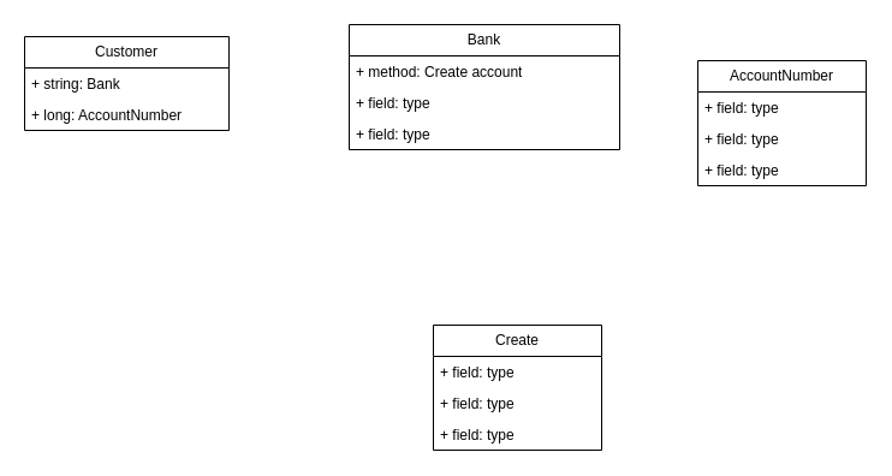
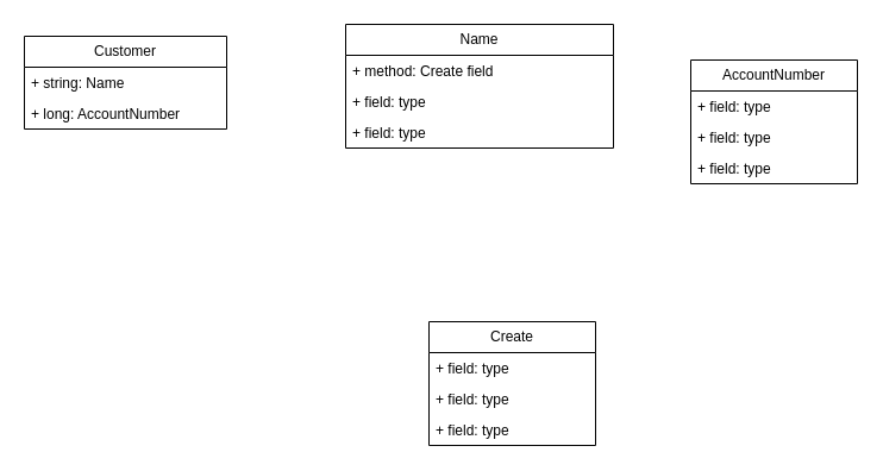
  <mxCell id="0" />
  <mxCell id="1" parent="0" />
  <mxCell id="2" value="Customer" style="swimlane;fontStyle=0;childLayout=stackLayout;horizontal=1;startSize=26;fillColor=none;horizontalStack=0;resizeParent=1;resizeParentMax=0;resizeLast=0;collapsible=1;marginBottom=0;whiteSpace=wrap;html=1;" vertex="1" parent="1"><mxGeometry x="20" y="30" width="170" height="78" as="geometry" /></mxCell>
- <mxCell id="3" value="+ string: Bank" style="text;strokeColor=none;fillColor=none;align=left;verticalAlign=top;spacingLeft=4;spacingRight=4;overflow=hidden;rotatable=0;points=[[0,0.5],[1,0.5]];portConstraint=eastwest;whiteSpace=wrap;html=1;" vertex="1" parent="2"><mxGeometry y="26" width="170" height="26" as="geometry" /></mxCell>
+ <mxCell id="3" value="+ string: Name" style="text;strokeColor=none;fillColor=none;align=left;verticalAlign=top;spacingLeft=4;spacingRight=4;overflow=hidden;rotatable=0;points=[[0,0.5],[1,0.5]];portConstraint=eastwest;whiteSpace=wrap;html=1;" vertex="1" parent="2"><mxGeometry y="26" width="170" height="26" as="geometry" /></mxCell>
  <mxCell id="4" value="+ long: AccountNumber" style="text;strokeColor=none;fillColor=none;align=left;verticalAlign=top;spacingLeft=4;spacingRight=4;overflow=hidden;rotatable=0;points=[[0,0.5],[1,0.5]];portConstraint=eastwest;whiteSpace=wrap;html=1;" vertex="1" parent="2"><mxGeometry y="52" width="170" height="26" as="geometry" /></mxCell>
- <mxCell id="5" value="Bank" style="swimlane;fontStyle=0;childLayout=stackLayout;horizontal=1;startSize=26;fillColor=none;horizontalStack=0;resizeParent=1;resizeParentMax=0;resizeLast=0;collapsible=1;marginBottom=0;whiteSpace=wrap;html=1;" vertex="1" parent="1"><mxGeometry x="290" y="20" width="225" height="104" as="geometry" /></mxCell>
- <mxCell id="6" value="+ method: Create account" style="text;strokeColor=none;fillColor=none;align=left;verticalAlign=top;spacingLeft=4;spacingRight=4;overflow=hidden;rotatable=0;points=[[0,0.5],[1,0.5]];portConstraint=eastwest;whiteSpace=wrap;html=1;" vertex="1" parent="5"><mxGeometry y="26" width="225" height="26" as="geometry" /></mxCell>
+ <mxCell id="5" value="Name" style="swimlane;fontStyle=0;childLayout=stackLayout;horizontal=1;startSize=26;fillColor=none;horizontalStack=0;resizeParent=1;resizeParentMax=0;resizeLast=0;collapsible=1;marginBottom=0;whiteSpace=wrap;html=1;" vertex="1" parent="1"><mxGeometry x="290" y="20" width="225" height="104" as="geometry" /></mxCell>
+ <mxCell id="6" value="+ method: Create field" style="text;strokeColor=none;fillColor=none;align=left;verticalAlign=top;spacingLeft=4;spacingRight=4;overflow=hidden;rotatable=0;points=[[0,0.5],[1,0.5]];portConstraint=eastwest;whiteSpace=wrap;html=1;" vertex="1" parent="5"><mxGeometry y="26" width="225" height="26" as="geometry" /></mxCell>
  <mxCell id="7" value="+ field: type" style="text;strokeColor=none;fillColor=none;align=left;verticalAlign=top;spacingLeft=4;spacingRight=4;overflow=hidden;rotatable=0;points=[[0,0.5],[1,0.5]];portConstraint=eastwest;whiteSpace=wrap;html=1;" vertex="1" parent="5"><mxGeometry y="52" width="225" height="26" as="geometry" /></mxCell>
  <mxCell id="8" value="+ field: type" style="text;strokeColor=none;fillColor=none;align=left;verticalAlign=top;spacingLeft=4;spacingRight=4;overflow=hidden;rotatable=0;points=[[0,0.5],[1,0.5]];portConstraint=eastwest;whiteSpace=wrap;html=1;" vertex="1" parent="5"><mxGeometry y="78" width="225" height="26" as="geometry" /></mxCell>
  <mxCell id="9" value="Create" style="swimlane;fontStyle=0;childLayout=stackLayout;horizontal=1;startSize=26;fillColor=none;horizontalStack=0;resizeParent=1;resizeParentMax=0;resizeLast=0;collapsible=1;marginBottom=0;whiteSpace=wrap;html=1;" vertex="1" parent="1"><mxGeometry x="360" y="270" width="140" height="104" as="geometry" /></mxCell>
  <mxCell id="10" value="+ field: type" style="text;strokeColor=none;fillColor=none;align=left;verticalAlign=top;spacingLeft=4;spacingRight=4;overflow=hidden;rotatable=0;points=[[0,0.5],[1,0.5]];portConstraint=eastwest;whiteSpace=wrap;html=1;" vertex="1" parent="9"><mxGeometry y="26" width="140" height="26" as="geometry" /></mxCell>
  <mxCell id="11" value="+ field: type" style="text;strokeColor=none;fillColor=none;align=left;verticalAlign=top;spacingLeft=4;spacingRight=4;overflow=hidden;rotatable=0;points=[[0,0.5],[1,0.5]];portConstraint=eastwest;whiteSpace=wrap;html=1;" vertex="1" parent="9"><mxGeometry y="52" width="140" height="26" as="geometry" /></mxCell>
  <mxCell id="12" value="+ field: type" style="text;strokeColor=none;fillColor=none;align=left;verticalAlign=top;spacingLeft=4;spacingRight=4;overflow=hidden;rotatable=0;points=[[0,0.5],[1,0.5]];portConstraint=eastwest;whiteSpace=wrap;html=1;" vertex="1" parent="9"><mxGeometry y="78" width="140" height="26" as="geometry" /></mxCell>
  <mxCell id="13" value="AccountNumber" style="swimlane;fontStyle=0;childLayout=stackLayout;horizontal=1;startSize=26;fillColor=none;horizontalStack=0;resizeParent=1;resizeParentMax=0;resizeLast=0;collapsible=1;marginBottom=0;whiteSpace=wrap;html=1;" vertex="1" parent="1"><mxGeometry x="580" y="50" width="140" height="104" as="geometry" /></mxCell>
  <mxCell id="14" value="+ field: type" style="text;strokeColor=none;fillColor=none;align=left;verticalAlign=top;spacingLeft=4;spacingRight=4;overflow=hidden;rotatable=0;points=[[0,0.5],[1,0.5]];portConstraint=eastwest;whiteSpace=wrap;html=1;" vertex="1" parent="13"><mxGeometry y="26" width="140" height="26" as="geometry" /></mxCell>
  <mxCell id="15" value="+ field: type" style="text;strokeColor=none;fillColor=none;align=left;verticalAlign=top;spacingLeft=4;spacingRight=4;overflow=hidden;rotatable=0;points=[[0,0.5],[1,0.5]];portConstraint=eastwest;whiteSpace=wrap;html=1;" vertex="1" parent="13"><mxGeometry y="52" width="140" height="26" as="geometry" /></mxCell>
  <mxCell id="16" value="+ field: type" style="text;strokeColor=none;fillColor=none;align=left;verticalAlign=top;spacingLeft=4;spacingRight=4;overflow=hidden;rotatable=0;points=[[0,0.5],[1,0.5]];portConstraint=eastwest;whiteSpace=wrap;html=1;" vertex="1" parent="13"><mxGeometry y="78" width="140" height="26" as="geometry" /></mxCell>
